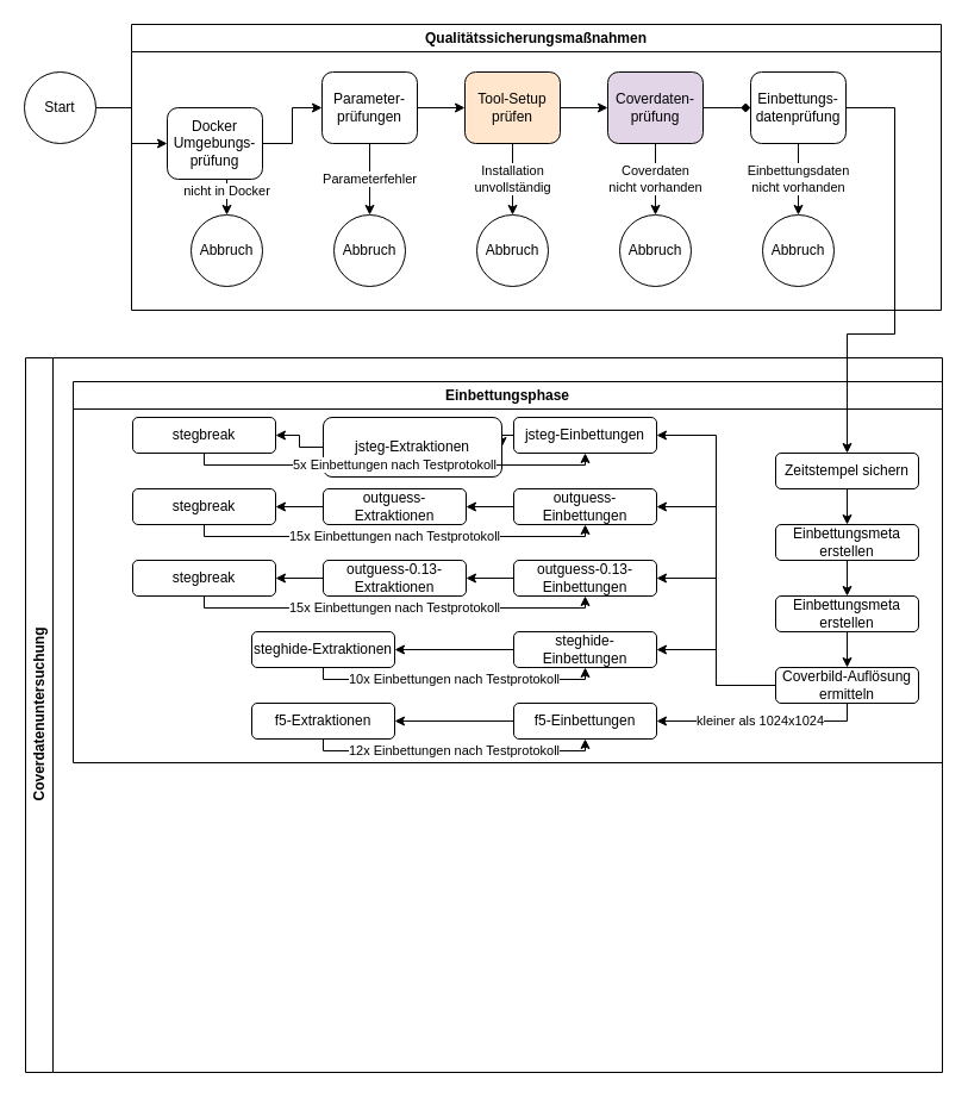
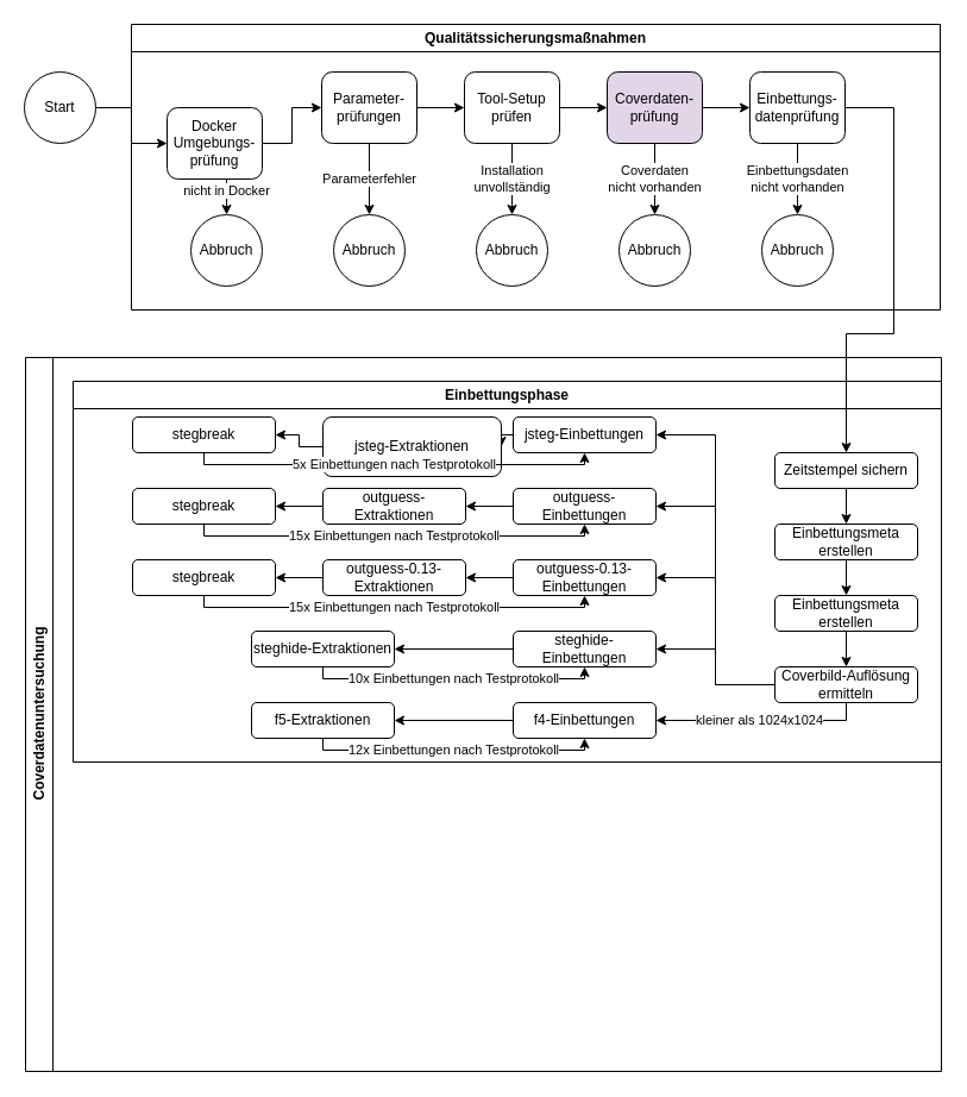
  <mxCell id="0" />
  <mxCell id="1" parent="0" />
  <mxCell id="2" value="Qualitätssicherungsmaßnahmen" style="swimlane;whiteSpace=wrap;html=1;labelBackgroundColor=none;" vertex="1" parent="1"><mxGeometry x="110" y="20" width="680" height="240" as="geometry" /></mxCell>
  <mxCell id="3" style="edgeStyle=orthogonalEdgeStyle;rounded=0;orthogonalLoop=1;jettySize=auto;html=1;exitX=1;exitY=0.5;exitDx=0;exitDy=0;entryX=0;entryY=0.5;entryDx=0;entryDy=0;" edge="1" parent="2" source="5" target="8"><mxGeometry relative="1" as="geometry" /></mxCell>
  <mxCell id="4" value="nicht in Docker" style="edgeStyle=orthogonalEdgeStyle;rounded=0;orthogonalLoop=1;jettySize=auto;html=1;exitX=0.5;exitY=1;exitDx=0;exitDy=0;entryX=0.5;entryY=0;entryDx=0;entryDy=0;" edge="1" parent="2" source="5" target="17"><mxGeometry relative="1" as="geometry" /></mxCell>
  <mxCell id="5" value="&lt;div&gt;Docker&lt;/div&gt;&lt;div&gt;Umgebungs-prüfung&lt;/div&gt;" style="rounded=1;whiteSpace=wrap;html=1;labelBackgroundColor=none;" vertex="1" parent="2"><mxGeometry x="30" y="70" width="80" height="60" as="geometry" /></mxCell>
  <mxCell id="6" style="edgeStyle=orthogonalEdgeStyle;rounded=0;orthogonalLoop=1;jettySize=auto;html=1;exitX=1;exitY=0.5;exitDx=0;exitDy=0;entryX=0;entryY=0.5;entryDx=0;entryDy=0;" edge="1" parent="2" source="8" target="11"><mxGeometry relative="1" as="geometry" /></mxCell>
  <mxCell id="7" value="Parameterfehler" style="edgeStyle=orthogonalEdgeStyle;rounded=0;orthogonalLoop=1;jettySize=auto;html=1;exitX=0.5;exitY=1;exitDx=0;exitDy=0;entryX=0.5;entryY=0;entryDx=0;entryDy=0;" edge="1" parent="2" source="8" target="18"><mxGeometry relative="1" as="geometry" /></mxCell>
  <mxCell id="8" value="&lt;div&gt;Parameter-&lt;/div&gt;&lt;div&gt;prüfungen&lt;br&gt;&lt;/div&gt;" style="rounded=1;whiteSpace=wrap;html=1;labelBackgroundColor=none;" vertex="1" parent="2"><mxGeometry x="160" y="40" width="80" height="60" as="geometry" /></mxCell>
  <mxCell id="9" style="edgeStyle=orthogonalEdgeStyle;rounded=0;orthogonalLoop=1;jettySize=auto;html=1;exitX=1;exitY=0.5;exitDx=0;exitDy=0;entryX=0;entryY=0.5;entryDx=0;entryDy=0;" edge="1" parent="2" source="11" target="14"><mxGeometry relative="1" as="geometry" /></mxCell>
  <mxCell id="10" value="&lt;div&gt;Installation&lt;/div&gt;&lt;div&gt;unvollständig&lt;/div&gt;" style="edgeStyle=orthogonalEdgeStyle;rounded=0;orthogonalLoop=1;jettySize=auto;html=1;exitX=0.5;exitY=1;exitDx=0;exitDy=0;entryX=0.5;entryY=0;entryDx=0;entryDy=0;" edge="1" parent="2" source="11" target="19"><mxGeometry relative="1" as="geometry" /></mxCell>
- <mxCell id="11" value="&lt;div&gt;Tool-Setup&lt;/div&gt;&lt;div&gt;prüfen&lt;br&gt;&lt;/div&gt;" style="rounded=1;whiteSpace=wrap;html=1;labelBackgroundColor=none;fillColor=#ffe6cc;" vertex="1" parent="2"><mxGeometry x="280" y="40" width="80" height="60" as="geometry" /></mxCell>
- <mxCell id="12" style="edgeStyle=orthogonalEdgeStyle;rounded=0;orthogonalLoop=1;jettySize=auto;html=1;exitX=1;exitY=0.5;exitDx=0;exitDy=0;entryX=0;entryY=0.5;entryDx=0;entryDy=0;endArrow=diamond;" edge="1" parent="2" source="14" target="16"><mxGeometry relative="1" as="geometry" /></mxCell>
+ <mxCell id="11" value="&lt;div&gt;Tool-Setup&lt;/div&gt;&lt;div&gt;prüfen&lt;br&gt;&lt;/div&gt;" style="rounded=1;whiteSpace=wrap;html=1;labelBackgroundColor=none;" vertex="1" parent="2"><mxGeometry x="280" y="40" width="80" height="60" as="geometry" /></mxCell>
+ <mxCell id="12" style="edgeStyle=orthogonalEdgeStyle;rounded=0;orthogonalLoop=1;jettySize=auto;html=1;exitX=1;exitY=0.5;exitDx=0;exitDy=0;entryX=0;entryY=0.5;entryDx=0;entryDy=0;" edge="1" parent="2" source="14" target="16"><mxGeometry relative="1" as="geometry" /></mxCell>
  <mxCell id="13" value="&lt;div&gt;Coverdaten&lt;/div&gt;&lt;div&gt;nicht vorhanden&lt;/div&gt;" style="edgeStyle=orthogonalEdgeStyle;rounded=0;orthogonalLoop=1;jettySize=auto;html=1;exitX=0.5;exitY=1;exitDx=0;exitDy=0;" edge="1" parent="2" source="14" target="20"><mxGeometry relative="1" as="geometry" /></mxCell>
  <mxCell id="14" value="Coverdaten-prüfung" style="rounded=1;whiteSpace=wrap;html=1;labelBackgroundColor=none;fillColor=#e1d5e7;" vertex="1" parent="2"><mxGeometry x="400" y="40" width="80" height="60" as="geometry" /></mxCell>
  <mxCell id="15" value="&lt;div&gt;Einbettungsdaten&lt;/div&gt;&lt;div&gt;nicht vorhanden&lt;br&gt;&lt;/div&gt;" style="edgeStyle=orthogonalEdgeStyle;rounded=0;orthogonalLoop=1;jettySize=auto;html=1;exitX=0.5;exitY=1;exitDx=0;exitDy=0;" edge="1" parent="2" source="16" target="21"><mxGeometry relative="1" as="geometry" /></mxCell>
  <mxCell id="16" value="Einbettungs-datenprüfung" style="rounded=1;whiteSpace=wrap;html=1;labelBackgroundColor=none;" vertex="1" parent="2"><mxGeometry x="520" y="40" width="80" height="60" as="geometry" /></mxCell>
  <mxCell id="17" value="Abbruch" style="ellipse;whiteSpace=wrap;html=1;aspect=fixed;labelBackgroundColor=none;" vertex="1" parent="2"><mxGeometry x="50" y="160" width="60" height="60" as="geometry" /></mxCell>
  <mxCell id="18" value="Abbruch" style="ellipse;whiteSpace=wrap;html=1;aspect=fixed;labelBackgroundColor=none;" vertex="1" parent="2"><mxGeometry x="170" y="160" width="60" height="60" as="geometry" /></mxCell>
  <mxCell id="19" value="Abbruch" style="ellipse;whiteSpace=wrap;html=1;aspect=fixed;labelBackgroundColor=none;" vertex="1" parent="2"><mxGeometry x="290" y="160" width="60" height="60" as="geometry" /></mxCell>
  <mxCell id="20" value="Abbruch" style="ellipse;whiteSpace=wrap;html=1;aspect=fixed;labelBackgroundColor=none;" vertex="1" parent="2"><mxGeometry x="410" y="160" width="60" height="60" as="geometry" /></mxCell>
  <mxCell id="21" value="Abbruch" style="ellipse;whiteSpace=wrap;html=1;aspect=fixed;labelBackgroundColor=none;" vertex="1" parent="2"><mxGeometry x="530" y="160" width="60" height="60" as="geometry" /></mxCell>
  <mxCell id="22" style="edgeStyle=orthogonalEdgeStyle;rounded=0;orthogonalLoop=1;jettySize=auto;html=1;exitX=1;exitY=0.5;exitDx=0;exitDy=0;" edge="1" parent="1" source="23" target="5"><mxGeometry relative="1" as="geometry" /></mxCell>
  <mxCell id="23" value="Start" style="ellipse;whiteSpace=wrap;html=1;aspect=fixed;labelBackgroundColor=none;" vertex="1" parent="1"><mxGeometry x="20" y="60" width="60" height="60" as="geometry" /></mxCell>
  <mxCell id="24" value="&lt;div&gt;Coverdatenuntersuchung&lt;/div&gt;" style="swimlane;horizontal=0;whiteSpace=wrap;html=1;labelBackgroundColor=none;" vertex="1" parent="1"><mxGeometry x="21" y="300" width="770" height="600" as="geometry" /></mxCell>
  <mxCell id="25" value="Einbettungsphase" style="swimlane;whiteSpace=wrap;html=1;labelBackgroundColor=none;" vertex="1" parent="24"><mxGeometry x="40" y="20" width="730" height="320" as="geometry"><mxRectangle x="40" y="20" width="140" height="30" as="alternateBounds" /></mxGeometry></mxCell>
  <mxCell id="26" style="edgeStyle=orthogonalEdgeStyle;rounded=0;orthogonalLoop=1;jettySize=auto;html=1;exitX=0;exitY=0.5;exitDx=0;exitDy=0;entryX=1;entryY=0.5;entryDx=0;entryDy=0;" edge="1" parent="25" source="27" target="37"><mxGeometry relative="1" as="geometry" /></mxCell>
  <mxCell id="27" value="jsteg-Einbettungen" style="rounded=1;whiteSpace=wrap;html=1;labelBackgroundColor=none;" vertex="1" parent="25"><mxGeometry x="370" y="30" width="120" height="30" as="geometry" /></mxCell>
  <mxCell id="28" style="edgeStyle=orthogonalEdgeStyle;rounded=0;orthogonalLoop=1;jettySize=auto;html=1;exitX=0;exitY=0.5;exitDx=0;exitDy=0;entryX=1;entryY=0.5;entryDx=0;entryDy=0;" edge="1" parent="25" source="29" target="39"><mxGeometry relative="1" as="geometry" /></mxCell>
  <mxCell id="29" value="outguess-Einbettungen" style="rounded=1;whiteSpace=wrap;html=1;labelBackgroundColor=none;" vertex="1" parent="25"><mxGeometry x="370" y="90" width="120" height="30" as="geometry" /></mxCell>
  <mxCell id="30" style="edgeStyle=orthogonalEdgeStyle;rounded=0;orthogonalLoop=1;jettySize=auto;html=1;exitX=0;exitY=0.5;exitDx=0;exitDy=0;entryX=1;entryY=0.5;entryDx=0;entryDy=0;" edge="1" parent="25" source="31" target="41"><mxGeometry relative="1" as="geometry" /></mxCell>
  <mxCell id="31" value="outguess-0.13-Einbettungen" style="rounded=1;whiteSpace=wrap;html=1;labelBackgroundColor=none;" vertex="1" parent="25"><mxGeometry x="370" y="150" width="120" height="30" as="geometry" /></mxCell>
  <mxCell id="32" style="edgeStyle=orthogonalEdgeStyle;rounded=0;orthogonalLoop=1;jettySize=auto;html=1;exitX=0;exitY=0.5;exitDx=0;exitDy=0;entryX=1;entryY=0.5;entryDx=0;entryDy=0;" edge="1" parent="25" source="33" target="43"><mxGeometry relative="1" as="geometry" /></mxCell>
  <mxCell id="33" value="steghide-Einbettungen" style="rounded=1;whiteSpace=wrap;html=1;labelBackgroundColor=none;" vertex="1" parent="25"><mxGeometry x="370" y="210" width="120" height="30" as="geometry" /></mxCell>
  <mxCell id="34" style="edgeStyle=orthogonalEdgeStyle;rounded=0;orthogonalLoop=1;jettySize=auto;html=1;exitX=0;exitY=0.5;exitDx=0;exitDy=0;entryX=1;entryY=0.5;entryDx=0;entryDy=0;" edge="1" parent="25" source="35" target="45"><mxGeometry relative="1" as="geometry" /></mxCell>
- <mxCell id="35" value="f5-Einbettungen" style="rounded=1;whiteSpace=wrap;html=1;labelBackgroundColor=none;" vertex="1" parent="25"><mxGeometry x="370" y="270" width="120" height="30" as="geometry" /></mxCell>
+ <mxCell id="35" value="f4-Einbettungen" style="rounded=1;whiteSpace=wrap;html=1;labelBackgroundColor=none;" vertex="1" parent="25"><mxGeometry x="370" y="270" width="120" height="30" as="geometry" /></mxCell>
  <mxCell id="36" style="edgeStyle=orthogonalEdgeStyle;rounded=0;orthogonalLoop=1;jettySize=auto;html=1;exitX=0;exitY=0.5;exitDx=0;exitDy=0;entryX=1;entryY=0.5;entryDx=0;entryDy=0;" edge="1" parent="25" source="37" target="47"><mxGeometry relative="1" as="geometry" /></mxCell>
  <mxCell id="37" value="jsteg-Extraktionen" style="rounded=1;whiteSpace=wrap;html=1;labelBackgroundColor=none;" vertex="1" parent="25"><mxGeometry x="210" y="30" width="150" height="50" as="geometry" /></mxCell>
  <mxCell id="38" style="edgeStyle=orthogonalEdgeStyle;rounded=0;orthogonalLoop=1;jettySize=auto;html=1;exitX=0;exitY=0.5;exitDx=0;exitDy=0;entryX=1;entryY=0.5;entryDx=0;entryDy=0;" edge="1" parent="25" source="39" target="49"><mxGeometry relative="1" as="geometry" /></mxCell>
  <mxCell id="39" value="&lt;div&gt;outguess-Extraktionen&lt;/div&gt;" style="rounded=1;whiteSpace=wrap;html=1;labelBackgroundColor=none;" vertex="1" parent="25"><mxGeometry x="210" y="90" width="120" height="30" as="geometry" /></mxCell>
  <mxCell id="40" style="edgeStyle=orthogonalEdgeStyle;rounded=0;orthogonalLoop=1;jettySize=auto;html=1;exitX=0;exitY=0.5;exitDx=0;exitDy=0;entryX=1;entryY=0.5;entryDx=0;entryDy=0;" edge="1" parent="25" source="41" target="51"><mxGeometry relative="1" as="geometry" /></mxCell>
  <mxCell id="41" value="outguess-0.13-Extraktionen" style="rounded=1;whiteSpace=wrap;html=1;labelBackgroundColor=none;" vertex="1" parent="25"><mxGeometry x="210" y="150" width="120" height="30" as="geometry" /></mxCell>
  <mxCell id="42" value="10x Einbettungen nach Testprotokoll" style="edgeStyle=orthogonalEdgeStyle;rounded=0;orthogonalLoop=1;jettySize=auto;html=1;exitX=0.5;exitY=1;exitDx=0;exitDy=0;entryX=0.5;entryY=1;entryDx=0;entryDy=0;" edge="1" parent="25" source="43" target="33"><mxGeometry relative="1" as="geometry"><Array as="points"><mxPoint x="210" y="250" /><mxPoint x="430" y="250" /></Array></mxGeometry></mxCell>
  <mxCell id="43" value="steghide-Extraktionen" style="rounded=1;whiteSpace=wrap;html=1;labelBackgroundColor=none;" vertex="1" parent="25"><mxGeometry x="150" y="210" width="120" height="30" as="geometry" /></mxCell>
  <mxCell id="44" value="12x Einbettungen nach Testprotokoll" style="edgeStyle=orthogonalEdgeStyle;rounded=0;orthogonalLoop=1;jettySize=auto;html=1;exitX=0.5;exitY=1;exitDx=0;exitDy=0;entryX=0.5;entryY=1;entryDx=0;entryDy=0;" edge="1" parent="25" source="45" target="35"><mxGeometry relative="1" as="geometry"><Array as="points"><mxPoint x="210" y="310" /><mxPoint x="430" y="310" /></Array></mxGeometry></mxCell>
  <mxCell id="45" value="f5-Extraktionen" style="rounded=1;whiteSpace=wrap;html=1;labelBackgroundColor=none;" vertex="1" parent="25"><mxGeometry x="150" y="270" width="120" height="30" as="geometry" /></mxCell>
  <mxCell id="46" value="5x Einbettungen nach Testprotokoll" style="edgeStyle=orthogonalEdgeStyle;rounded=0;orthogonalLoop=1;jettySize=auto;html=1;exitX=0.5;exitY=1;exitDx=0;exitDy=0;entryX=0.5;entryY=1;entryDx=0;entryDy=0;" edge="1" parent="25" source="47" target="27"><mxGeometry relative="1" as="geometry"><Array as="points"><mxPoint x="110" y="70" /><mxPoint x="430" y="70" /></Array></mxGeometry></mxCell>
  <mxCell id="47" value="stegbreak" style="rounded=1;whiteSpace=wrap;html=1;labelBackgroundColor=none;" vertex="1" parent="25"><mxGeometry x="50" y="30" width="120" height="30" as="geometry" /></mxCell>
  <mxCell id="48" value="15x Einbettungen nach Testprotokoll" style="edgeStyle=orthogonalEdgeStyle;rounded=0;orthogonalLoop=1;jettySize=auto;html=1;exitX=0.5;exitY=1;exitDx=0;exitDy=0;entryX=0.5;entryY=1;entryDx=0;entryDy=0;" edge="1" parent="25" source="49" target="29"><mxGeometry relative="1" as="geometry"><Array as="points"><mxPoint x="110" y="130" /><mxPoint x="430" y="130" /></Array></mxGeometry></mxCell>
  <mxCell id="49" value="stegbreak" style="rounded=1;whiteSpace=wrap;html=1;labelBackgroundColor=none;" vertex="1" parent="25"><mxGeometry x="50" y="90" width="120" height="30" as="geometry" /></mxCell>
  <mxCell id="50" value="15x Einbettungen nach Testprotokoll" style="edgeStyle=orthogonalEdgeStyle;rounded=0;orthogonalLoop=1;jettySize=auto;html=1;exitX=0.5;exitY=1;exitDx=0;exitDy=0;entryX=0.5;entryY=1;entryDx=0;entryDy=0;" edge="1" parent="25" source="51" target="31"><mxGeometry relative="1" as="geometry"><Array as="points"><mxPoint x="110" y="190" /><mxPoint x="430" y="190" /></Array></mxGeometry></mxCell>
  <mxCell id="51" value="stegbreak" style="rounded=1;whiteSpace=wrap;html=1;labelBackgroundColor=none;" vertex="1" parent="25"><mxGeometry x="50" y="150" width="120" height="30" as="geometry" /></mxCell>
  <mxCell id="52" style="edgeStyle=orthogonalEdgeStyle;rounded=0;orthogonalLoop=1;jettySize=auto;html=1;exitX=0.5;exitY=1;exitDx=0;exitDy=0;entryX=0.5;entryY=0;entryDx=0;entryDy=0;" edge="1" parent="25" source="53" target="55"><mxGeometry relative="1" as="geometry" /></mxCell>
  <mxCell id="53" value="Zeitstempel sichern" style="rounded=1;whiteSpace=wrap;html=1;labelBackgroundColor=none;" vertex="1" parent="25"><mxGeometry x="590" y="60" width="120" height="30" as="geometry" /></mxCell>
  <mxCell id="54" style="edgeStyle=orthogonalEdgeStyle;rounded=0;orthogonalLoop=1;jettySize=auto;html=1;exitX=0.5;exitY=1;exitDx=0;exitDy=0;entryX=0.5;entryY=0;entryDx=0;entryDy=0;" edge="1" parent="25" source="55" target="57"><mxGeometry relative="1" as="geometry" /></mxCell>
  <mxCell id="55" value="Einbettungsmeta erstellen" style="rounded=1;whiteSpace=wrap;html=1;labelBackgroundColor=none;" vertex="1" parent="25"><mxGeometry x="590" y="120" width="120" height="30" as="geometry" /></mxCell>
  <mxCell id="56" style="edgeStyle=orthogonalEdgeStyle;rounded=0;orthogonalLoop=1;jettySize=auto;html=1;exitX=0.5;exitY=1;exitDx=0;exitDy=0;entryX=0.5;entryY=0;entryDx=0;entryDy=0;" edge="1" parent="25" source="57" target="63"><mxGeometry relative="1" as="geometry" /></mxCell>
  <mxCell id="57" value="Einbettungsmeta erstellen" style="rounded=1;whiteSpace=wrap;html=1;labelBackgroundColor=none;" vertex="1" parent="25"><mxGeometry x="590" y="180" width="120" height="30" as="geometry" /></mxCell>
  <mxCell id="58" value="kleiner als 1024x1024" style="edgeStyle=orthogonalEdgeStyle;rounded=0;orthogonalLoop=1;jettySize=auto;html=1;exitX=0.5;exitY=1;exitDx=0;exitDy=0;entryX=1;entryY=0.5;entryDx=0;entryDy=0;" edge="1" parent="25" source="63" target="35"><mxGeometry relative="1" as="geometry"><Array as="points"><mxPoint x="650" y="285" /></Array></mxGeometry></mxCell>
  <mxCell id="59" style="edgeStyle=orthogonalEdgeStyle;rounded=0;orthogonalLoop=1;jettySize=auto;html=1;exitX=0;exitY=0.5;exitDx=0;exitDy=0;entryX=1;entryY=0.5;entryDx=0;entryDy=0;" edge="1" parent="25" source="63" target="27"><mxGeometry relative="1" as="geometry" /></mxCell>
  <mxCell id="60" style="edgeStyle=orthogonalEdgeStyle;rounded=0;orthogonalLoop=1;jettySize=auto;html=1;exitX=0;exitY=0.5;exitDx=0;exitDy=0;entryX=1;entryY=0.5;entryDx=0;entryDy=0;" edge="1" parent="25" source="63" target="29"><mxGeometry relative="1" as="geometry" /></mxCell>
  <mxCell id="61" style="edgeStyle=orthogonalEdgeStyle;rounded=0;orthogonalLoop=1;jettySize=auto;html=1;exitX=0;exitY=0.5;exitDx=0;exitDy=0;entryX=1;entryY=0.5;entryDx=0;entryDy=0;" edge="1" parent="25" source="63" target="31"><mxGeometry relative="1" as="geometry" /></mxCell>
  <mxCell id="62" style="edgeStyle=orthogonalEdgeStyle;rounded=0;orthogonalLoop=1;jettySize=auto;html=1;exitX=0;exitY=0.5;exitDx=0;exitDy=0;entryX=1;entryY=0.5;entryDx=0;entryDy=0;" edge="1" parent="25" source="63" target="33"><mxGeometry relative="1" as="geometry" /></mxCell>
  <mxCell id="63" value="Coverbild-Auflösung ermitteln" style="rounded=1;whiteSpace=wrap;html=1;labelBackgroundColor=none;" vertex="1" parent="25"><mxGeometry x="590" y="240" width="120" height="30" as="geometry" /></mxCell>
  <mxCell id="64" style="edgeStyle=orthogonalEdgeStyle;rounded=0;orthogonalLoop=1;jettySize=auto;html=1;exitX=1;exitY=0.5;exitDx=0;exitDy=0;entryX=0.5;entryY=0;entryDx=0;entryDy=0;" edge="1" parent="1" source="16" target="53"><mxGeometry relative="1" as="geometry"><mxPoint x="751" y="280" as="targetPoint" /><Array as="points"><mxPoint x="751" y="90" /><mxPoint x="751" y="280" /><mxPoint x="711" y="280" /></Array></mxGeometry></mxCell>
